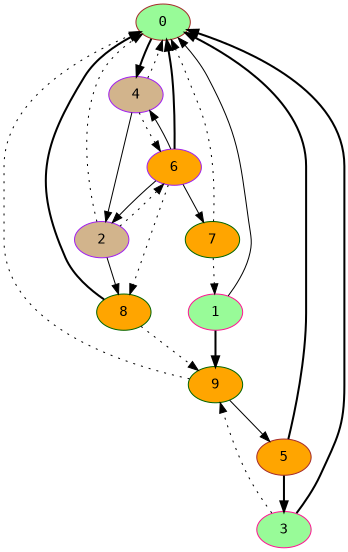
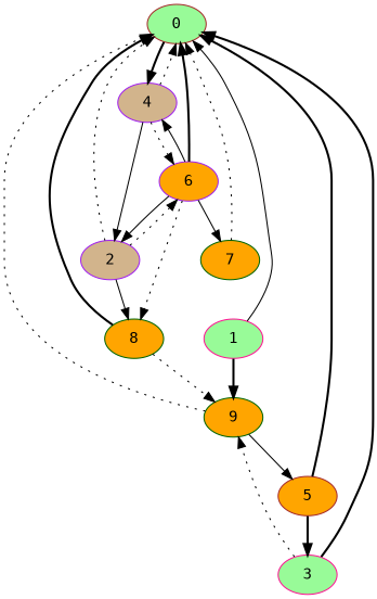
  strict digraph {
    fontname="DejaVu Sans Mono"
    node [color=purple component_delay=3 fillcolor=orange fontname="DejaVu Sans Mono" style=filled]
    edge [fontname="DejaVu Sans Mono" style=dotted wire_delay=1]
    0 [color=brown fillcolor=palegreen]
    4 [fillcolor=tan]
    2 [fillcolor=tan]
    6
    8 [color=darkgreen]
    9 [color=darkgreen]
    7 [color=darkgreen]
    5 [color=brown]
    1 [color=deeppink fillcolor=palegreen]
    3 [color=deeppink fillcolor=palegreen]
    0 -> 4 [style=bold]
    4 -> 0 [wire_delay=""]
    4 -> 2 [style=solid]
    4 -> 6
    2 -> 0 [wire_delay=""]
    2 -> 6
    2 -> 8 [style=solid]
    6 -> 0 [style=bold wire_delay=""]
    6 -> 4 [style=solid]
    6 -> 2 [style=solid]
    6 -> 8
    6 -> 7 [style=solid]
    8 -> 0 [style=bold wire_delay=""]
    8 -> 9
    9 -> 0 [wire_delay=""]
    9 -> 5 [style=solid]
    7 -> 0 [wire_delay=""]
-   7 -> 1
    5 -> 0 [style=bold wire_delay=""]
    5 -> 3 [style=bold]
    1 -> 0 [style=solid wire_delay=""]
    1 -> 9 [style=bold]
    3 -> 0 [style=bold wire_delay=""]
    3 -> 9
  }
